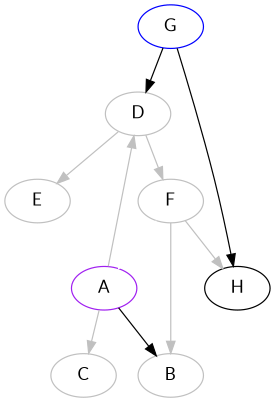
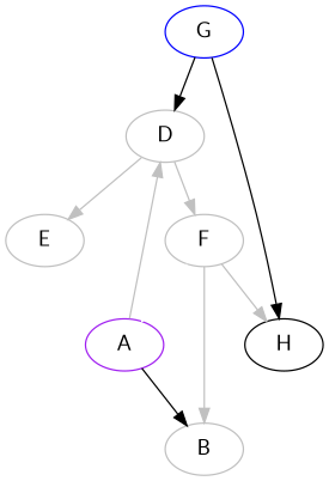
  digraph {
    fontname=Lato
    node [color=gray fontname=Lato]
    edge [color=gray fontname=Lato]
    n1 [label=D]
    n2 [label=F]
    n3 [label=E]
    n4 [color=purple label=A]
    n5 [label=B]
    n6 [label=H color=""]
-   n7 [label=C]
    n8 [color=blue label=G]
    n1 -> n2
    n1 -> n3
    n2 -> n4 [color=white]
    n2 -> n5
    n2 -> n6
    n4 -> n1
    n4 -> n5 [color=black]
-   n4 -> n7
    n8 -> n1 [color=""]
    n8 -> n6 [color=""]
  }
